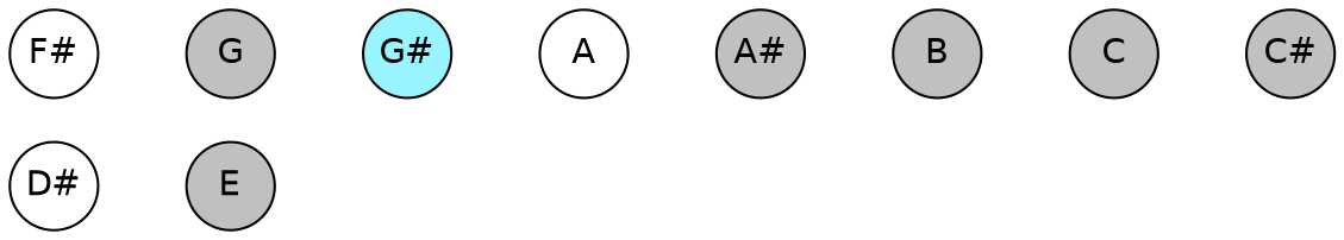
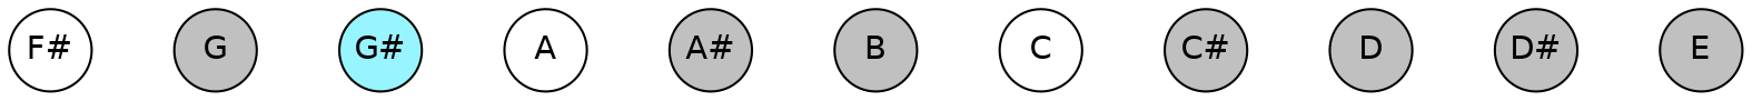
  graph {
    mindist=.1
    rankdir=LR
    node [fillcolor=gray fontname=Helvetica margin=0 shape=circle style=filled]
    edge [style=invis]
    E
    "F#" [fillcolor=white]
    G
    "G#" [fillcolor=cadetblue1]
    A [fillcolor=white]
    "A#"
    B
-   C
+   C [fillcolor=white]
    "C#"
-   "D#" [fillcolor=white]
+   D
+   "D#"
    subgraph sub_1 {
      E
      "F#"
      G
      "G#"
      A
      "A#"
      B
      C
      "C#"
+     D
      "D#"
    }
    "F#" -- G
    G -- "G#"
    "G#" -- A
    A -- "A#"
    "A#" -- B
    B -- C
    C -- "C#"
+   "C#" -- D
+   D -- "D#"
    "D#" -- E
  }
